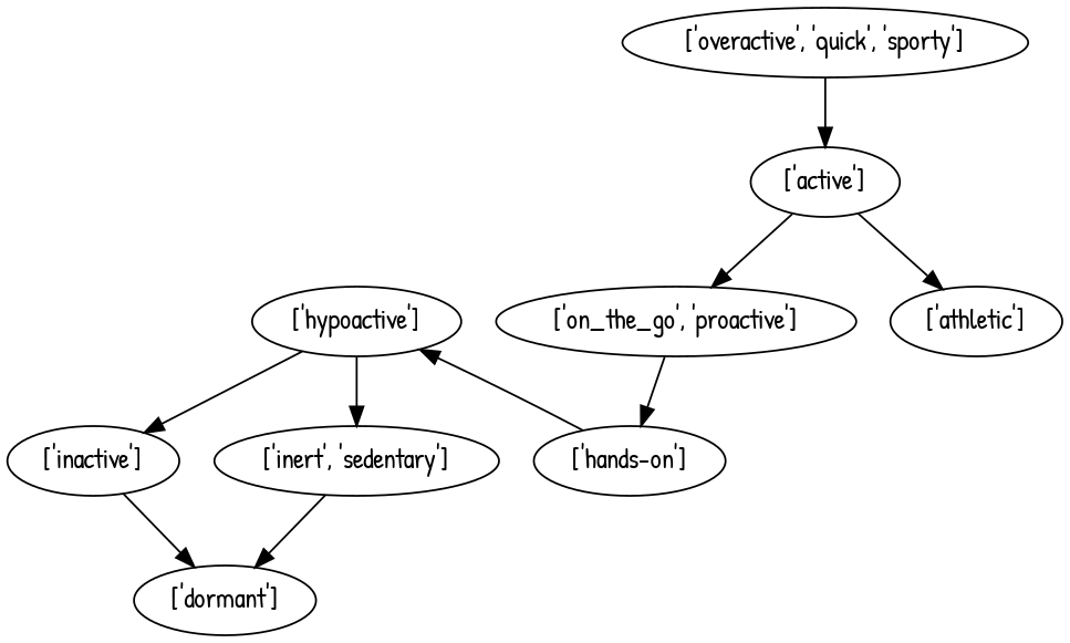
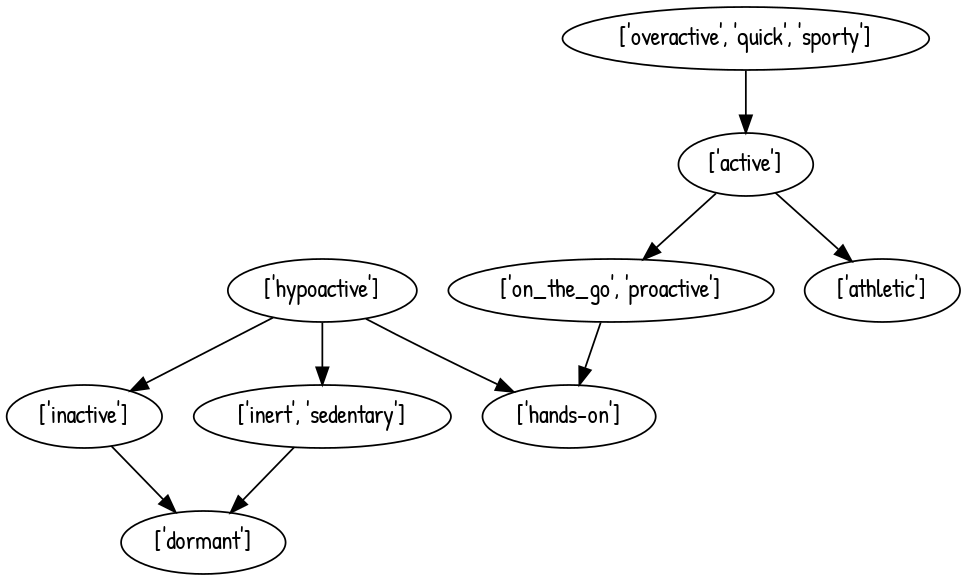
  strict digraph {
    fontname="Patrick Hand"
    node [fontname="Patrick Hand"]
    edge [fontname="Patrick Hand"]
    "['inactive']"
    "['dormant']"
    "['hypoactive']"
    "['inert', 'sedentary']"
    "['on_the_go', 'proactive']"
    "['hands-on']"
    "['overactive', 'quick', 'sporty']"
    "['active']"
    "['athletic']"
    "['inactive']" -> "['dormant']"
    "['hypoactive']" -> "['inactive']"
    "['hypoactive']" -> "['inert', 'sedentary']"
    "['inert', 'sedentary']" -> "['dormant']"
    "['on_the_go', 'proactive']" -> "['hands-on']"
-   "['hands-on']" -> "['hypoactive']"
+   "['hypoactive']" -> "['hands-on']"
    "['overactive', 'quick', 'sporty']" -> "['active']"
    "['active']" -> "['on_the_go', 'proactive']"
    "['active']" -> "['athletic']"
  }
